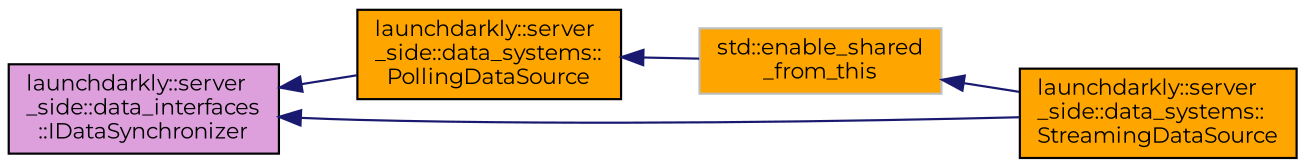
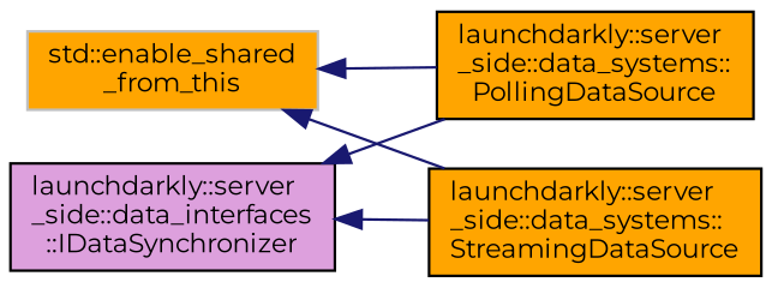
  digraph {
    rankdir=LR
    fontname=Montserrat
    node [color=black fillcolor=orange fontname=Montserrat fontsize=10 shape=record style=filled]
    edge [color=midnightblue dir=back fontname=Montserrat fontsize=10 labelfontname=Helvetica labelfontsize=10 style=solid]
    n1 [color=grey75 height=0.2 label="std::enable_shared\l_from_this" width=0.4]
    n2 [height=0.2 label="launchdarkly::server\l_side::data_systems::\lPollingDataSource" width=0.4]
    n3 [height=0.2 label="launchdarkly::server\l_side::data_systems::\lStreamingDataSource" width=0.4]
    n4 [fillcolor=plum height=0.2 label="launchdarkly::server\l_side::data_interfaces\l::IDataSynchronizer" width=0.4]
-   n2 -> n1
+   n1 -> n2
    n1 -> n3
    n4 -> n2
    n4 -> n3
  }
